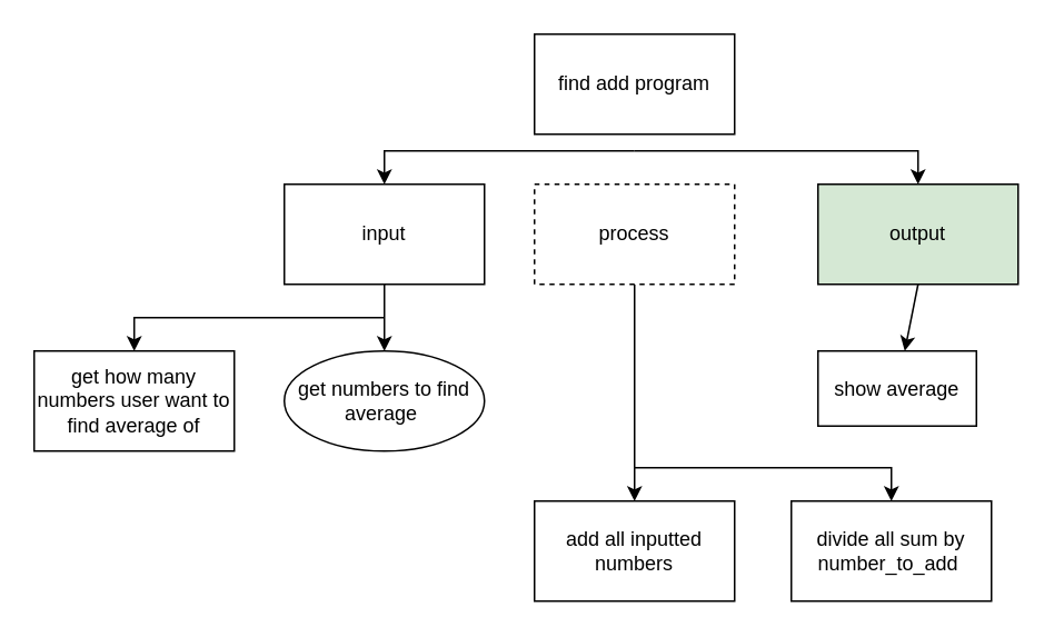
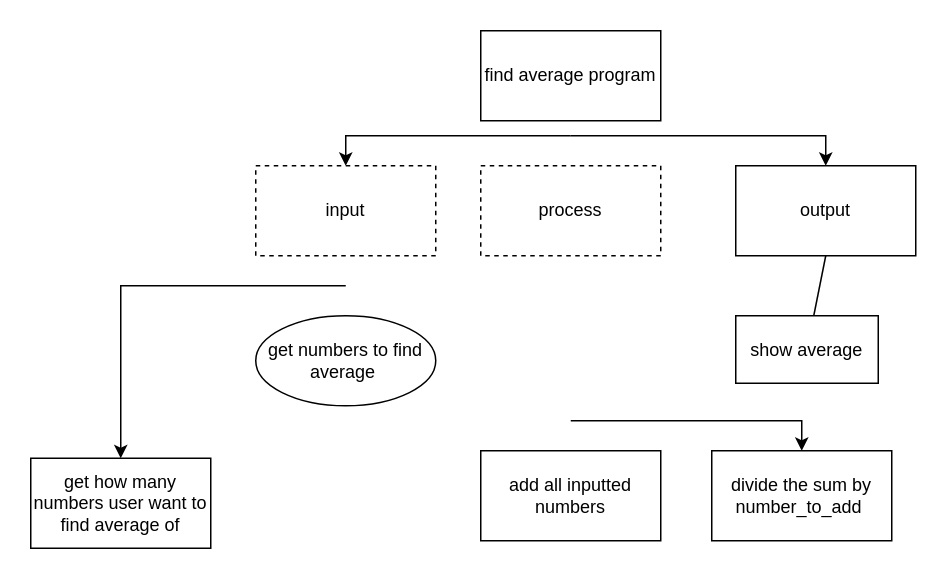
  <mxCell id="0" />
  <mxCell id="1" parent="0" />
  <mxCell id="2" style="edgeStyle=none;html=1;entryX=0.5;entryY=0;entryDx=0;entryDy=0;rounded=0;" edge="1" parent="1" target="7"><mxGeometry relative="1" as="geometry"><mxPoint x="380" y="90" as="sourcePoint" /><Array as="points"><mxPoint x="230" y="90" /></Array></mxGeometry></mxCell>
  <mxCell id="3" style="edgeStyle=none;rounded=0;html=1;entryX=0.5;entryY=0;entryDx=0;entryDy=0;" edge="1" parent="1" target="12"><mxGeometry relative="1" as="geometry"><mxPoint x="380" y="90" as="sourcePoint" /><Array as="points"><mxPoint x="550" y="90" /></Array></mxGeometry></mxCell>
- <mxCell id="4" value="find add program" style="whiteSpace=wrap;html=1;" vertex="1" parent="1"><mxGeometry x="320" y="20" width="120" height="60" as="geometry" /></mxCell>
- <mxCell id="5" style="edgeStyle=none;rounded=0;html=1;exitX=0.5;exitY=1;exitDx=0;exitDy=0;" edge="1" parent="1" source="7" target="14"><mxGeometry relative="1" as="geometry" /></mxCell>
+ <mxCell id="4" value="find average program" style="whiteSpace=wrap;html=1;" vertex="1" parent="1"><mxGeometry x="320" y="20" width="120" height="60" as="geometry" /></mxCell>
  <mxCell id="6" style="edgeStyle=none;rounded=0;html=1;entryX=0.5;entryY=0;entryDx=0;entryDy=0;" edge="1" parent="1" target="13"><mxGeometry relative="1" as="geometry"><mxPoint x="230" y="190" as="sourcePoint" /><Array as="points"><mxPoint x="80" y="190" /></Array></mxGeometry></mxCell>
- <mxCell id="7" value="input" style="whiteSpace=wrap;html=1;" vertex="1" parent="1"><mxGeometry x="170" y="110" width="120" height="60" as="geometry" /></mxCell>
- <mxCell id="8" style="edgeStyle=none;rounded=0;html=1;exitX=0.5;exitY=1;exitDx=0;exitDy=0;" edge="1" parent="1" source="10" target="15"><mxGeometry relative="1" as="geometry" /></mxCell>
+ <mxCell id="7" value="input" style="whiteSpace=wrap;html=1;dashed=1;" vertex="1" parent="1"><mxGeometry x="170" y="110" width="120" height="60" as="geometry" /></mxCell>
  <mxCell id="9" style="edgeStyle=none;rounded=0;html=1;entryX=0.5;entryY=0;entryDx=0;entryDy=0;" edge="1" parent="1" target="16"><mxGeometry relative="1" as="geometry"><mxPoint x="380" y="280" as="sourcePoint" /><Array as="points"><mxPoint x="534" y="280" /></Array></mxGeometry></mxCell>
  <mxCell id="10" value="process" style="whiteSpace=wrap;html=1;dashed=1;" vertex="1" parent="1"><mxGeometry x="320" y="110" width="120" height="60" as="geometry" /></mxCell>
- <mxCell id="11" style="edgeStyle=none;rounded=0;html=1;exitX=0.5;exitY=1;exitDx=0;exitDy=0;" edge="1" parent="1" source="12" target="17"><mxGeometry relative="1" as="geometry" /></mxCell>
- <mxCell id="12" value="output" style="whiteSpace=wrap;html=1;fillColor=#d5e8d4;" vertex="1" parent="1"><mxGeometry x="490" y="110" width="120" height="60" as="geometry" /></mxCell>
- <mxCell id="13" value="get how many numbers user want to find average of" style="whiteSpace=wrap;html=1;" vertex="1" parent="1"><mxGeometry x="20" y="210" width="120" height="60" as="geometry" /></mxCell>
+ <mxCell id="11" style="edgeStyle=none;rounded=0;html=1;exitX=0.5;exitY=1;exitDx=0;exitDy=0;endArrow=none;" edge="1" parent="1" source="12" target="17"><mxGeometry relative="1" as="geometry" /></mxCell>
+ <mxCell id="12" value="output" style="whiteSpace=wrap;html=1;" vertex="1" parent="1"><mxGeometry x="490" y="110" width="120" height="60" as="geometry" /></mxCell>
+ <mxCell id="13" value="get how many numbers user want to find average of" style="whiteSpace=wrap;html=1;" vertex="1" parent="1"><mxGeometry x="20" y="305" width="120" height="60" as="geometry" /></mxCell>
  <mxCell id="14" value="get numbers to find average&amp;nbsp;" style="ellipse;whiteSpace=wrap;html=1;" vertex="1" parent="1"><mxGeometry x="170" y="210" width="120" height="60" as="geometry" /></mxCell>
  <mxCell id="15" value="add all inputted numbers" style="whiteSpace=wrap;html=1;" vertex="1" parent="1"><mxGeometry x="320" y="300" width="120" height="60" as="geometry" /></mxCell>
- <mxCell id="16" value="divide all sum by number_to_add&amp;nbsp;" style="whiteSpace=wrap;html=1;" vertex="1" parent="1"><mxGeometry x="474" y="300" width="120" height="60" as="geometry" /></mxCell>
+ <mxCell id="16" value="divide the sum by number_to_add&amp;nbsp;" style="whiteSpace=wrap;html=1;" vertex="1" parent="1"><mxGeometry x="474" y="300" width="120" height="60" as="geometry" /></mxCell>
  <mxCell id="17" value="show average" style="whiteSpace=wrap;html=1;" vertex="1" parent="1"><mxGeometry x="490" y="210" width="95" height="45" as="geometry" /></mxCell>
